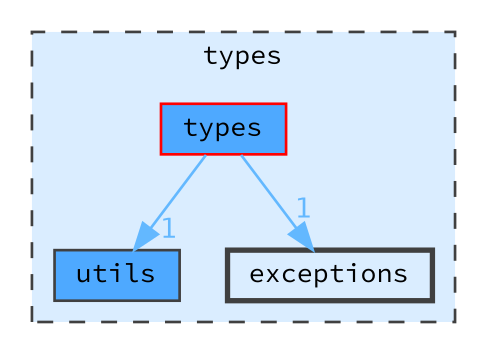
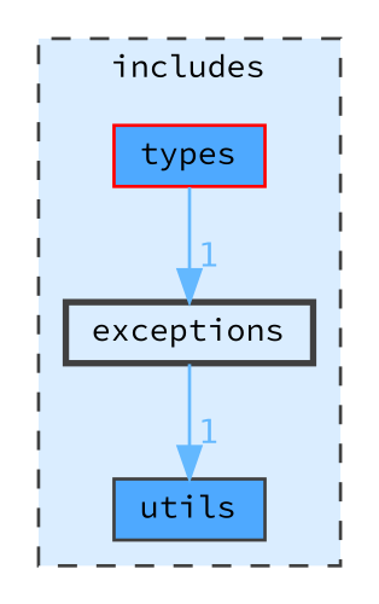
  digraph {
    compound=true
    fontname="Source Code Pro"
    node [color=grey25 fillcolor="#4ea9ff" fontname="Source Code Pro" fontsize=10 shape=box style=filled]
    edge [color=steelblue1 fontcolor=steelblue1 fontname="Source Code Pro" fontsize=10 headlabel=1 labeldistance=1.5 labelfontname=Helvetica labelfontsize=10]
    n1 [color=red height=0.2 label=types width=0.4]
    n2 [height=0.2 label=utils width=0.4]
    n3 [fillcolor="#daedff" height=0.2 label=exceptions style="filled,bold" width=0.4]
    subgraph cluster_1 {
      bgcolor="#daedff"
      fontsize=10
-     label=types
+     label=includes
      pencolor=grey25
      style="filled,dashed"
      n1
      n2
      n3
    }
    n1 -> n3
-   n1 -> n2
+   n3 -> n2
  }
